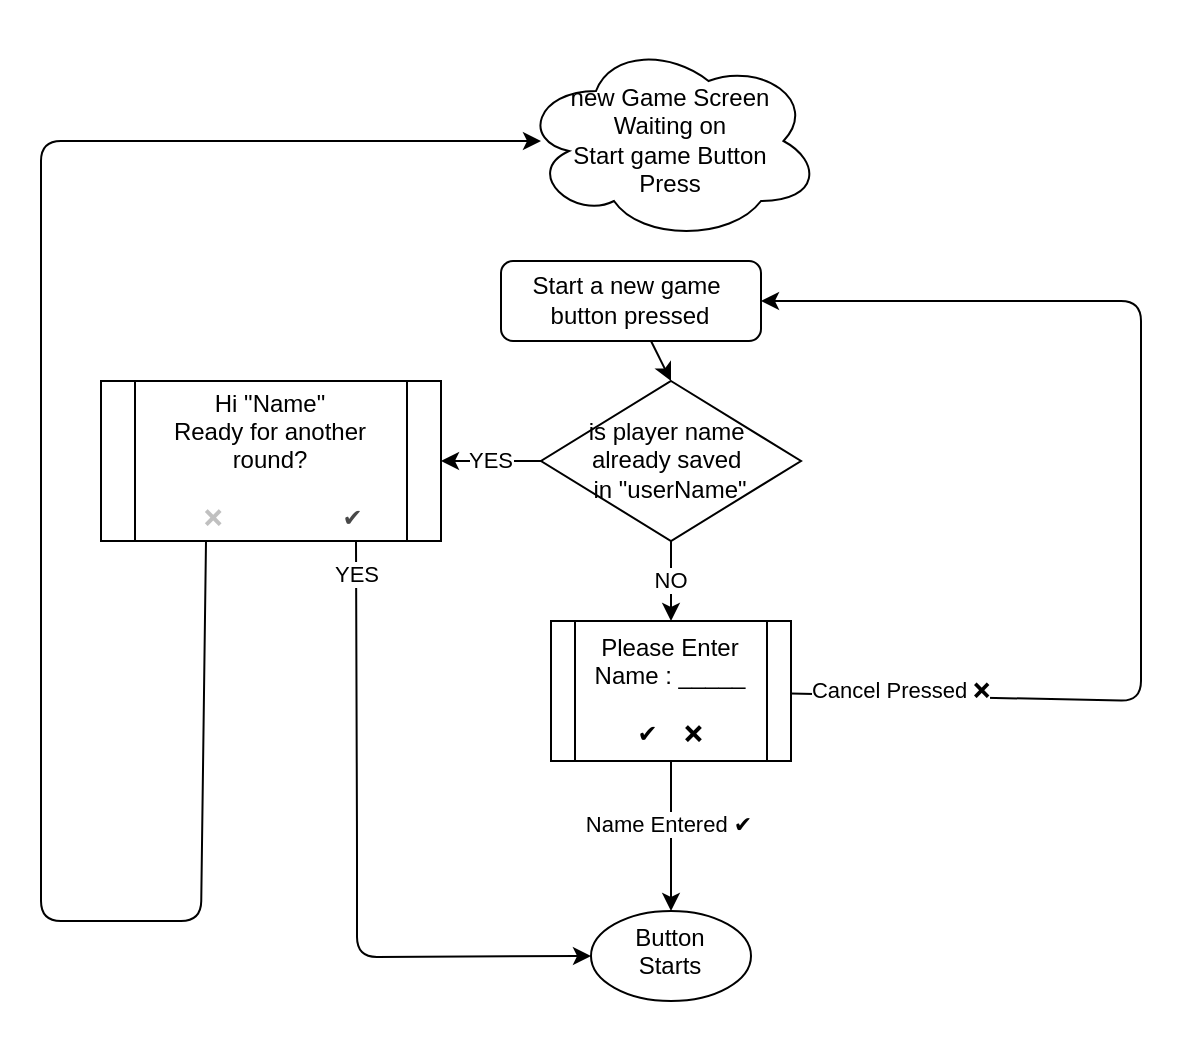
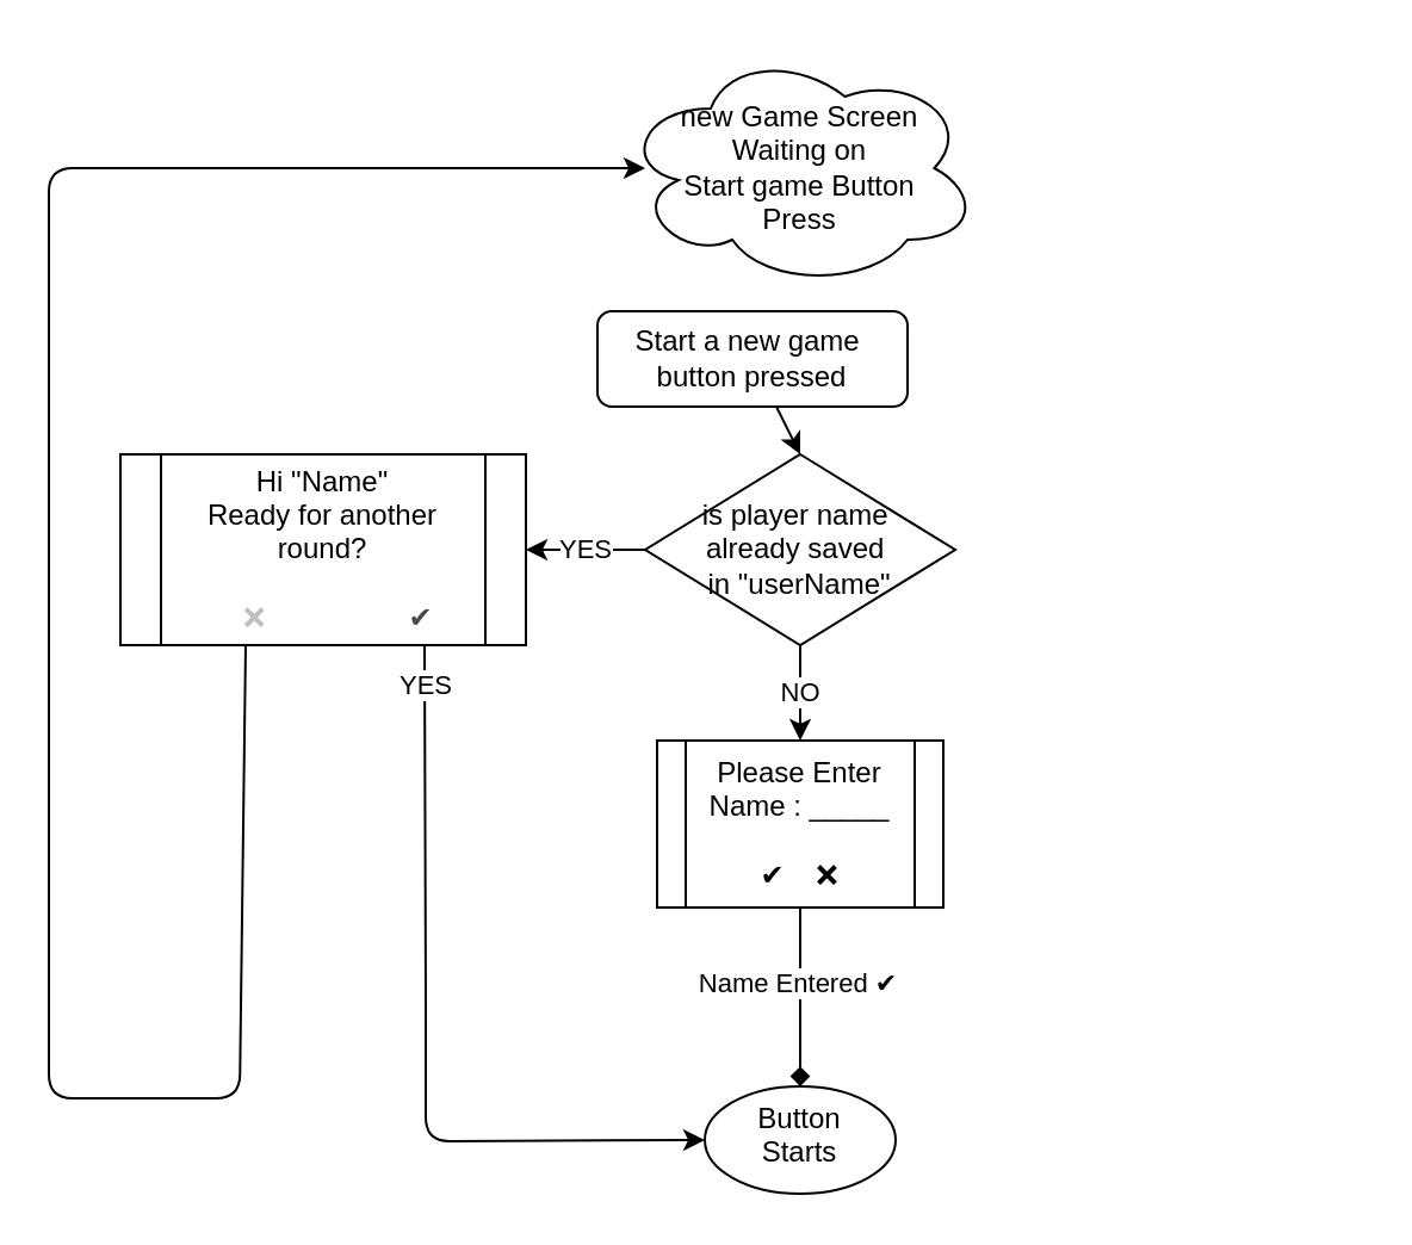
  <mxCell id="0" />
  <mxCell id="1" parent="0" />
  <mxCell id="2" style="edgeStyle=none;html=1;entryX=0.5;entryY=0;entryDx=0;entryDy=0;" edge="1" parent="1" source="3" target="6"><mxGeometry relative="1" as="geometry"><mxPoint x="335" y="190" as="targetPoint" /></mxGeometry></mxCell>
  <mxCell id="3" value="Start a new game&amp;nbsp;&lt;br&gt;button pressed" style="rounded=1;whiteSpace=wrap;html=1;" vertex="1" parent="1"><mxGeometry x="250" y="130" width="130" height="40" as="geometry" /></mxCell>
  <mxCell id="4" value="NO" style="edgeStyle=none;html=1;entryX=0.5;entryY=0;entryDx=0;entryDy=0;" edge="1" parent="1" source="6" target="11"><mxGeometry relative="1" as="geometry" /></mxCell>
  <mxCell id="5" value="YES" style="edgeStyle=none;html=1;" edge="1" parent="1" source="6" target="15"><mxGeometry relative="1" as="geometry" /></mxCell>
  <mxCell id="6" value="is player name&amp;nbsp;&lt;br&gt;already saved&amp;nbsp;&lt;br&gt;in &quot;userName&quot;" style="rhombus;whiteSpace=wrap;html=1;" vertex="1" parent="1"><mxGeometry x="270" y="190" width="130" height="80" as="geometry" /></mxCell>
- <mxCell id="7" style="edgeStyle=none;html=1;entryX=1;entryY=0.5;entryDx=0;entryDy=0;" edge="1" parent="1" source="11" target="3"><mxGeometry relative="1" as="geometry"><Array as="points"><mxPoint x="570" y="350" /><mxPoint x="570" y="150" /></Array></mxGeometry></mxCell>
- <mxCell id="8" value="Cancel Pressed ❌" style="edgeLabel;html=1;align=center;verticalAlign=middle;resizable=0;points=[];" vertex="1" connectable="0" parent="7"><mxGeometry x="-0.809" y="3" relative="1" as="geometry"><mxPoint as="offset" /></mxGeometry></mxCell>
- <mxCell id="9" value="" style="edgeStyle=none;html=1;" edge="1" parent="1" source="11" target="12"><mxGeometry relative="1" as="geometry" /></mxCell>
+ <mxCell id="9" value="" style="edgeStyle=none;html=1;endArrow=diamond;" edge="1" parent="1" source="11" target="12"><mxGeometry relative="1" as="geometry" /></mxCell>
  <mxCell id="10" value="Name Entered ✔" style="edgeLabel;html=1;align=center;verticalAlign=middle;resizable=0;points=[];" vertex="1" connectable="0" parent="9"><mxGeometry x="-0.173" y="-2" relative="1" as="geometry"><mxPoint as="offset" /></mxGeometry></mxCell>
  <mxCell id="11" value="Please Enter &lt;br&gt;Name : _____&lt;br&gt;&lt;br&gt;&lt;div&gt;✔&amp;nbsp; &amp;nbsp; ❌&lt;/div&gt;" style="shape=process;whiteSpace=wrap;html=1;backgroundOutline=1;verticalAlign=top;" vertex="1" parent="1"><mxGeometry x="275" y="310" width="120" height="70" as="geometry" /></mxCell>
  <mxCell id="12" value="Button&lt;br&gt;Starts" style="ellipse;whiteSpace=wrap;html=1;verticalAlign=top;" vertex="1" parent="1"><mxGeometry x="295" y="455" width="80" height="45" as="geometry" /></mxCell>
  <mxCell id="13" style="edgeStyle=none;html=1;entryX=0;entryY=0.5;entryDx=0;entryDy=0;exitX=0.75;exitY=1;exitDx=0;exitDy=0;" edge="1" parent="1" source="15" target="12"><mxGeometry relative="1" as="geometry"><Array as="points"><mxPoint x="178" y="420" /><mxPoint x="178" y="478" /></Array></mxGeometry></mxCell>
  <mxCell id="14" value="YES" style="edgeLabel;html=1;align=center;verticalAlign=middle;resizable=0;points=[];" vertex="1" connectable="0" parent="13"><mxGeometry x="-0.895" relative="1" as="geometry"><mxPoint as="offset" /></mxGeometry></mxCell>
  <mxCell id="15" value="Hi &quot;Name&quot;&lt;br&gt;Ready for another round?&lt;br&gt;&lt;br&gt;&lt;div&gt;&lt;span style=&quot;color: rgb(192, 192, 192);&quot;&gt;&amp;nbsp; &amp;nbsp; ❌&amp;nbsp; &amp;nbsp; &amp;nbsp; &amp;nbsp; &amp;nbsp; &amp;nbsp; &amp;nbsp; &amp;nbsp; &amp;nbsp;&amp;nbsp;&lt;/span&gt;&lt;span style=&quot;color: rgb(72, 72, 72); background-color: transparent;&quot;&gt;✔&lt;/span&gt;&lt;/div&gt;" style="shape=process;whiteSpace=wrap;html=1;backgroundOutline=1;" vertex="1" parent="1"><mxGeometry x="50" y="190" width="170" height="80" as="geometry" /></mxCell>
  <mxCell id="16" style="edgeStyle=none;html=1;exitX=0.25;exitY=1;exitDx=0;exitDy=0;" edge="1" parent="1"><mxGeometry relative="1" as="geometry"><mxPoint x="270" y="70" as="targetPoint" /><mxPoint x="102.5" y="270" as="sourcePoint" /><Array as="points"><mxPoint x="100" y="460" /><mxPoint x="20" y="460" /><mxPoint x="20" y="70" /></Array></mxGeometry></mxCell>
  <mxCell id="17" value="new Game Screen&lt;br&gt;Waiting on&lt;br&gt;Start game Button&lt;br&gt;Press" style="ellipse;shape=cloud;whiteSpace=wrap;html=1;" vertex="1" parent="1"><mxGeometry x="260" y="20" width="150" height="100" as="geometry" /></mxCell>
